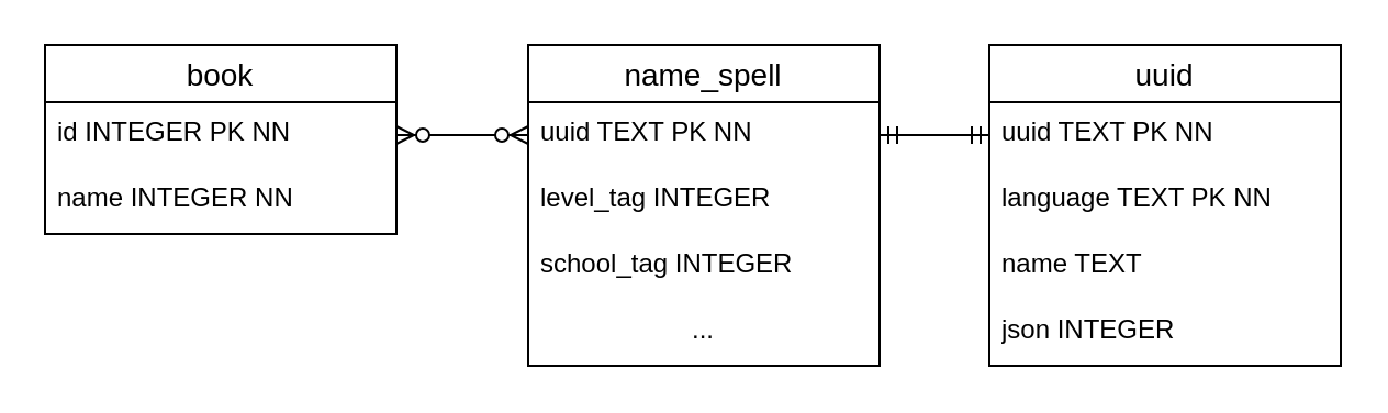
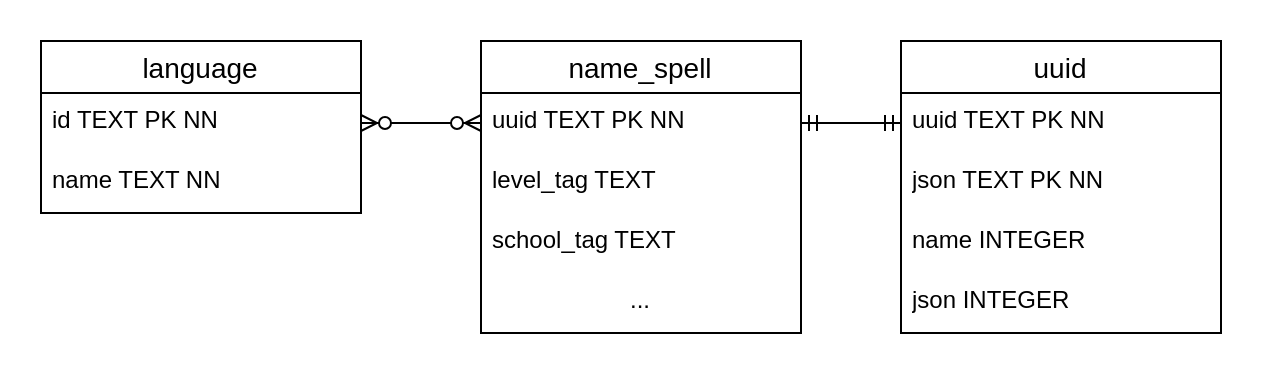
  <mxCell id="0" />
  <mxCell id="1" parent="0" />
- <mxCell id="2" value="book" style="swimlane;fontStyle=0;childLayout=stackLayout;horizontal=1;startSize=26;horizontalStack=0;resizeParent=1;resizeParentMax=0;resizeLast=0;collapsible=1;marginBottom=0;align=center;fontSize=14;" parent="1" vertex="1"><mxGeometry x="20" y="20" width="160" height="86" as="geometry" /></mxCell>
- <mxCell id="3" value="id INTEGER PK NN" style="text;strokeColor=none;fillColor=none;spacingLeft=4;spacingRight=4;overflow=hidden;rotatable=0;points=[[0,0.5],[1,0.5]];portConstraint=eastwest;fontSize=12;whiteSpace=wrap;html=1;" parent="2" vertex="1"><mxGeometry y="26" width="160" height="30" as="geometry" /></mxCell>
- <mxCell id="4" value="name INTEGER NN" style="text;strokeColor=none;fillColor=none;spacingLeft=4;spacingRight=4;overflow=hidden;rotatable=0;points=[[0,0.5],[1,0.5]];portConstraint=eastwest;fontSize=12;whiteSpace=wrap;html=1;" parent="2" vertex="1"><mxGeometry y="56" width="160" height="30" as="geometry" /></mxCell>
+ <mxCell id="2" value="language" style="swimlane;fontStyle=0;childLayout=stackLayout;horizontal=1;startSize=26;horizontalStack=0;resizeParent=1;resizeParentMax=0;resizeLast=0;collapsible=1;marginBottom=0;align=center;fontSize=14;" parent="1" vertex="1"><mxGeometry x="20" y="20" width="160" height="86" as="geometry" /></mxCell>
+ <mxCell id="3" value="id TEXT PK NN" style="text;strokeColor=none;fillColor=none;spacingLeft=4;spacingRight=4;overflow=hidden;rotatable=0;points=[[0,0.5],[1,0.5]];portConstraint=eastwest;fontSize=12;whiteSpace=wrap;html=1;" parent="2" vertex="1"><mxGeometry y="26" width="160" height="30" as="geometry" /></mxCell>
+ <mxCell id="4" value="name TEXT NN" style="text;strokeColor=none;fillColor=none;spacingLeft=4;spacingRight=4;overflow=hidden;rotatable=0;points=[[0,0.5],[1,0.5]];portConstraint=eastwest;fontSize=12;whiteSpace=wrap;html=1;" parent="2" vertex="1"><mxGeometry y="56" width="160" height="30" as="geometry" /></mxCell>
  <mxCell id="5" value="name_spell" style="swimlane;fontStyle=0;childLayout=stackLayout;horizontal=1;startSize=26;horizontalStack=0;resizeParent=1;resizeParentMax=0;resizeLast=0;collapsible=1;marginBottom=0;align=center;fontSize=14;" parent="1" vertex="1"><mxGeometry x="240" y="20" width="160" height="146" as="geometry" /></mxCell>
  <mxCell id="6" value="uuid TEXT PK NN" style="text;strokeColor=none;fillColor=none;spacingLeft=4;spacingRight=4;overflow=hidden;rotatable=0;points=[[0,0.5],[1,0.5]];portConstraint=eastwest;fontSize=12;whiteSpace=wrap;html=1;" parent="5" vertex="1"><mxGeometry y="26" width="160" height="30" as="geometry" /></mxCell>
- <mxCell id="7" value="level_tag INTEGER" style="text;strokeColor=none;fillColor=none;spacingLeft=4;spacingRight=4;overflow=hidden;rotatable=0;points=[[0,0.5],[1,0.5]];portConstraint=eastwest;fontSize=12;whiteSpace=wrap;html=1;" parent="5" vertex="1"><mxGeometry y="56" width="160" height="30" as="geometry" /></mxCell>
- <mxCell id="8" value="school_tag INTEGER" style="text;strokeColor=none;fillColor=none;spacingLeft=4;spacingRight=4;overflow=hidden;rotatable=0;points=[[0,0.5],[1,0.5]];portConstraint=eastwest;fontSize=12;whiteSpace=wrap;html=1;" parent="5" vertex="1"><mxGeometry y="86" width="160" height="30" as="geometry" /></mxCell>
+ <mxCell id="7" value="level_tag TEXT" style="text;strokeColor=none;fillColor=none;spacingLeft=4;spacingRight=4;overflow=hidden;rotatable=0;points=[[0,0.5],[1,0.5]];portConstraint=eastwest;fontSize=12;whiteSpace=wrap;html=1;" parent="5" vertex="1"><mxGeometry y="56" width="160" height="30" as="geometry" /></mxCell>
+ <mxCell id="8" value="school_tag TEXT" style="text;strokeColor=none;fillColor=none;spacingLeft=4;spacingRight=4;overflow=hidden;rotatable=0;points=[[0,0.5],[1,0.5]];portConstraint=eastwest;fontSize=12;whiteSpace=wrap;html=1;" parent="5" vertex="1"><mxGeometry y="86" width="160" height="30" as="geometry" /></mxCell>
  <mxCell id="9" value="..." style="text;strokeColor=none;fillColor=none;spacingLeft=4;spacingRight=4;overflow=hidden;rotatable=0;points=[[0,0.5],[1,0.5]];portConstraint=eastwest;fontSize=12;whiteSpace=wrap;html=1;align=center;" vertex="1" parent="5"><mxGeometry y="116" width="160" height="30" as="geometry" /></mxCell>
  <mxCell id="10" value="" style="edgeStyle=entityRelationEdgeStyle;fontSize=12;html=1;endArrow=ERzeroToMany;endFill=1;startArrow=ERzeroToMany;rounded=0;" parent="1" source="3" target="6" edge="1"><mxGeometry width="100" height="100" relative="1" as="geometry"><mxPoint x="180" y="280" as="sourcePoint" /><mxPoint x="280" y="180" as="targetPoint" /></mxGeometry></mxCell>
  <mxCell id="11" value="uuid" style="swimlane;fontStyle=0;childLayout=stackLayout;horizontal=1;startSize=26;horizontalStack=0;resizeParent=1;resizeParentMax=0;resizeLast=0;collapsible=1;marginBottom=0;align=center;fontSize=14;" vertex="1" parent="1"><mxGeometry x="450" y="20" width="160" height="146" as="geometry" /></mxCell>
  <mxCell id="12" value="uuid TEXT PK NN" style="text;strokeColor=none;fillColor=none;spacingLeft=4;spacingRight=4;overflow=hidden;rotatable=0;points=[[0,0.5],[1,0.5]];portConstraint=eastwest;fontSize=12;whiteSpace=wrap;html=1;" vertex="1" parent="11"><mxGeometry y="26" width="160" height="30" as="geometry" /></mxCell>
- <mxCell id="13" value="language TEXT PK NN" style="text;strokeColor=none;fillColor=none;spacingLeft=4;spacingRight=4;overflow=hidden;rotatable=0;points=[[0,0.5],[1,0.5]];portConstraint=eastwest;fontSize=12;whiteSpace=wrap;html=1;" vertex="1" parent="11"><mxGeometry y="56" width="160" height="30" as="geometry" /></mxCell>
- <mxCell id="14" value="name TEXT" style="text;strokeColor=none;fillColor=none;spacingLeft=4;spacingRight=4;overflow=hidden;rotatable=0;points=[[0,0.5],[1,0.5]];portConstraint=eastwest;fontSize=12;whiteSpace=wrap;html=1;" vertex="1" parent="11"><mxGeometry y="86" width="160" height="30" as="geometry" /></mxCell>
+ <mxCell id="13" value="json TEXT PK NN" style="text;strokeColor=none;fillColor=none;spacingLeft=4;spacingRight=4;overflow=hidden;rotatable=0;points=[[0,0.5],[1,0.5]];portConstraint=eastwest;fontSize=12;whiteSpace=wrap;html=1;" vertex="1" parent="11"><mxGeometry y="56" width="160" height="30" as="geometry" /></mxCell>
+ <mxCell id="14" value="name INTEGER" style="text;strokeColor=none;fillColor=none;spacingLeft=4;spacingRight=4;overflow=hidden;rotatable=0;points=[[0,0.5],[1,0.5]];portConstraint=eastwest;fontSize=12;whiteSpace=wrap;html=1;" vertex="1" parent="11"><mxGeometry y="86" width="160" height="30" as="geometry" /></mxCell>
  <mxCell id="15" value="json INTEGER" style="text;strokeColor=none;fillColor=none;spacingLeft=4;spacingRight=4;overflow=hidden;rotatable=0;points=[[0,0.5],[1,0.5]];portConstraint=eastwest;fontSize=12;whiteSpace=wrap;html=1;" vertex="1" parent="11"><mxGeometry y="116" width="160" height="30" as="geometry" /></mxCell>
  <mxCell id="16" value="" style="edgeStyle=entityRelationEdgeStyle;fontSize=12;html=1;endArrow=ERmandOne;startArrow=ERmandOne;rounded=0;exitX=1;exitY=0.5;exitDx=0;exitDy=0;entryX=0;entryY=0.5;entryDx=0;entryDy=0;" edge="1" parent="1" source="6" target="12"><mxGeometry width="100" height="100" relative="1" as="geometry"><mxPoint x="360" y="200" as="sourcePoint" /><mxPoint x="460" y="100" as="targetPoint" /></mxGeometry></mxCell>
